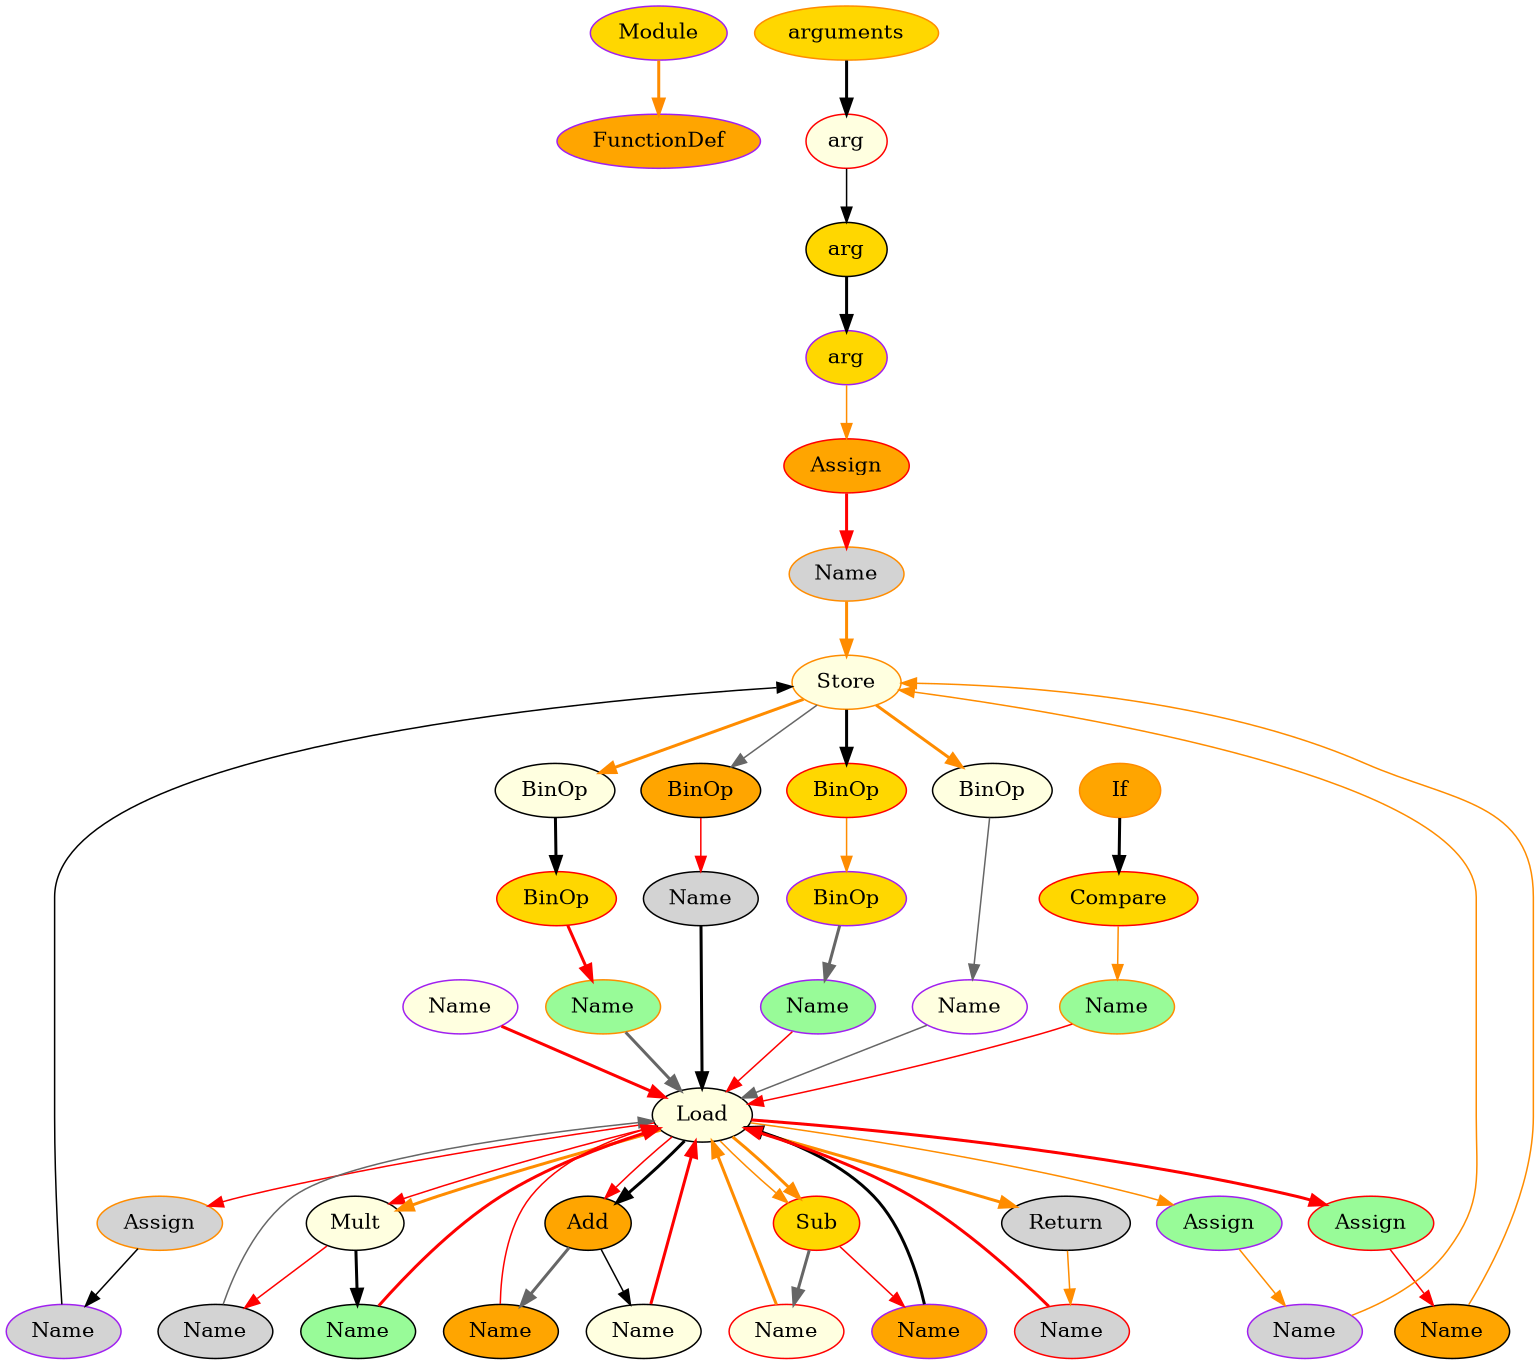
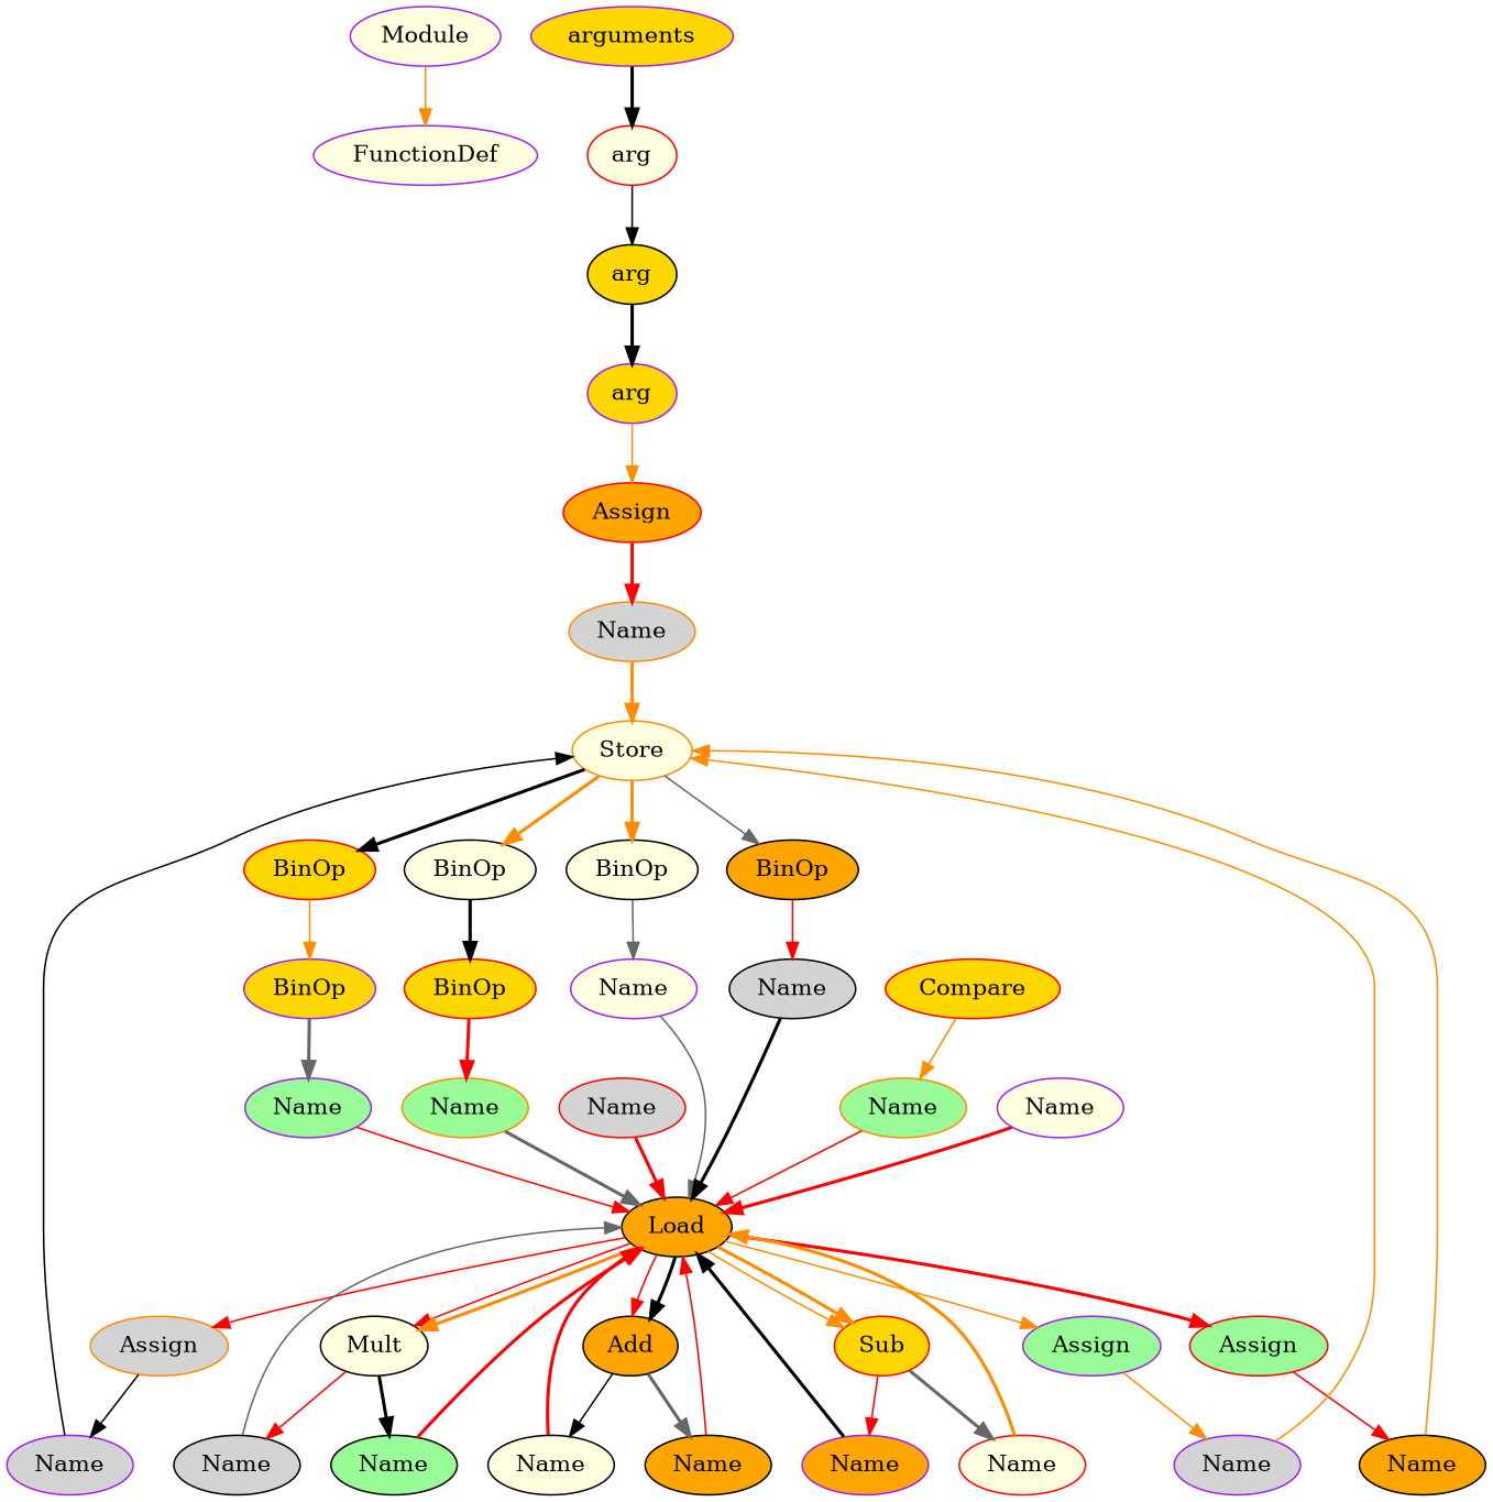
  digraph {
    node [color=black fillcolor=lightyellow style=filled]
    edge [color=darkorange style=bold]
-   n1 [color=purple fillcolor=gold label=Module]
-   n2 [color=purple fillcolor=orange label=FunctionDef]
-   n3 [color=darkorange fillcolor=gold label=arguments]
+   n1 [color=purple label=Module]
+   n2 [color=purple label=FunctionDef]
+   n3 [color=purple fillcolor=gold label=arguments]
    n4 [color=red label=arg]
    n5 [fillcolor=gold label=arg]
    n6 [color=purple fillcolor=gold label=arg]
    n7 [color=red fillcolor=orange label=Assign]
    n8 [color=darkorange fillcolor=lightgrey label=Name]
    n9 [color=darkorange label=Store]
    n10 [label=BinOp]
    n11 [fillcolor=orange label=BinOp]
    n12 [color=red fillcolor=gold label=BinOp]
    n13 [label=BinOp]
    n14 [color=purple label=Name]
    n15 [fillcolor=lightgrey label=Name]
    n16 [color=purple fillcolor=gold label=BinOp]
    n17 [color=red fillcolor=gold label=BinOp]
-   n18 [label=Load]
+   n18 [fillcolor=orange label=Load]
    n19 [label=Mult]
    n20 [color=darkorange fillcolor=lightgrey label=Assign]
    n21 [color=purple fillcolor=palegreen label=Assign]
    n22 [fillcolor=orange label=Add]
    n23 [color=red fillcolor=palegreen label=Assign]
    n24 [color=red fillcolor=gold label=Sub]
-   n25 [fillcolor=lightgrey label=Return]
    n26 [fillcolor=lightgrey label=Name]
    n27 [fillcolor=palegreen label=Name]
    n28 [color=purple fillcolor=lightgrey label=Name]
-   n29 [color=darkorange fillcolor=orange label=If]
    n30 [color=red fillcolor=gold label=Compare]
    n31 [color=purple fillcolor=lightgrey label=Name]
    n32 [fillcolor=orange label=Name]
    n33 [label=Name]
    n34 [fillcolor=orange label=Name]
    n35 [color=red label=Name]
    n36 [color=purple fillcolor=orange label=Name]
    n37 [color=red fillcolor=lightgrey label=Name]
    n38 [color=darkorange fillcolor=palegreen label=Name]
    n39 [color=purple label=Name]
    n40 [color=purple fillcolor=palegreen label=Name]
    n41 [color=darkorange fillcolor=palegreen label=Name]
-   n1 -> n2
+   n1 -> n2 [style=solid]
    n3 -> n4 [color=black]
    n4 -> n5 [color=black style=solid]
    n5 -> n6 [color=black]
    n6 -> n7 [style=solid]
    n7 -> n8 [color=red]
    n8 -> n9
    n9 -> n10
    n9 -> n11 [color=gray40 style=solid]
    n9 -> n12 [color=black]
    n9 -> n13
    n10 -> n14 [color=gray40 style=solid]
    n11 -> n15 [color=red style=solid]
    n12 -> n16 [style=solid]
    n13 -> n17 [color=black]
    n14 -> n18 [color=gray40 style=solid]
    n15 -> n18 [color=black]
    n16 -> n40 [color=gray40]
    n17 -> n41 [color=red]
    n18 -> n19 [color=red style=solid]
    n18 -> n19
    n18 -> n20 [color=red style=solid]
    n18 -> n21 [style=solid]
    n18 -> n22 [color=red style=solid]
    n18 -> n22 [color=black]
    n18 -> n23 [color=red]
    n18 -> n24 [style=solid]
    n18 -> n24
-   n18 -> n25
    n19 -> n26 [color=red style=solid]
    n19 -> n27 [color=black]
    n20 -> n28 [color=black style=solid]
    n21 -> n31 [style=solid]
    n22 -> n32 [color=gray40]
    n22 -> n33 [color=black style=solid]
    n23 -> n34 [color=red style=solid]
    n24 -> n35 [color=gray40]
    n24 -> n36 [color=red style=solid]
-   n25 -> n37 [style=solid]
    n26 -> n18 [color=gray40 style=solid]
    n27 -> n18 [color=red]
    n28 -> n9 [color=black style=solid]
-   n29 -> n30 [color=black]
    n30 -> n38 [style=solid]
    n31 -> n9 [style=solid]
    n32 -> n18 [color=red style=solid]
    n33 -> n18 [color=red]
    n34 -> n9 [style=solid]
    n35 -> n18
    n36 -> n18 [color=black]
    n37 -> n18 [color=red]
    n38 -> n18 [color=red style=solid]
    n39 -> n18 [color=red]
    n40 -> n18 [color=red style=solid]
    n41 -> n18 [color=gray40]
  }
